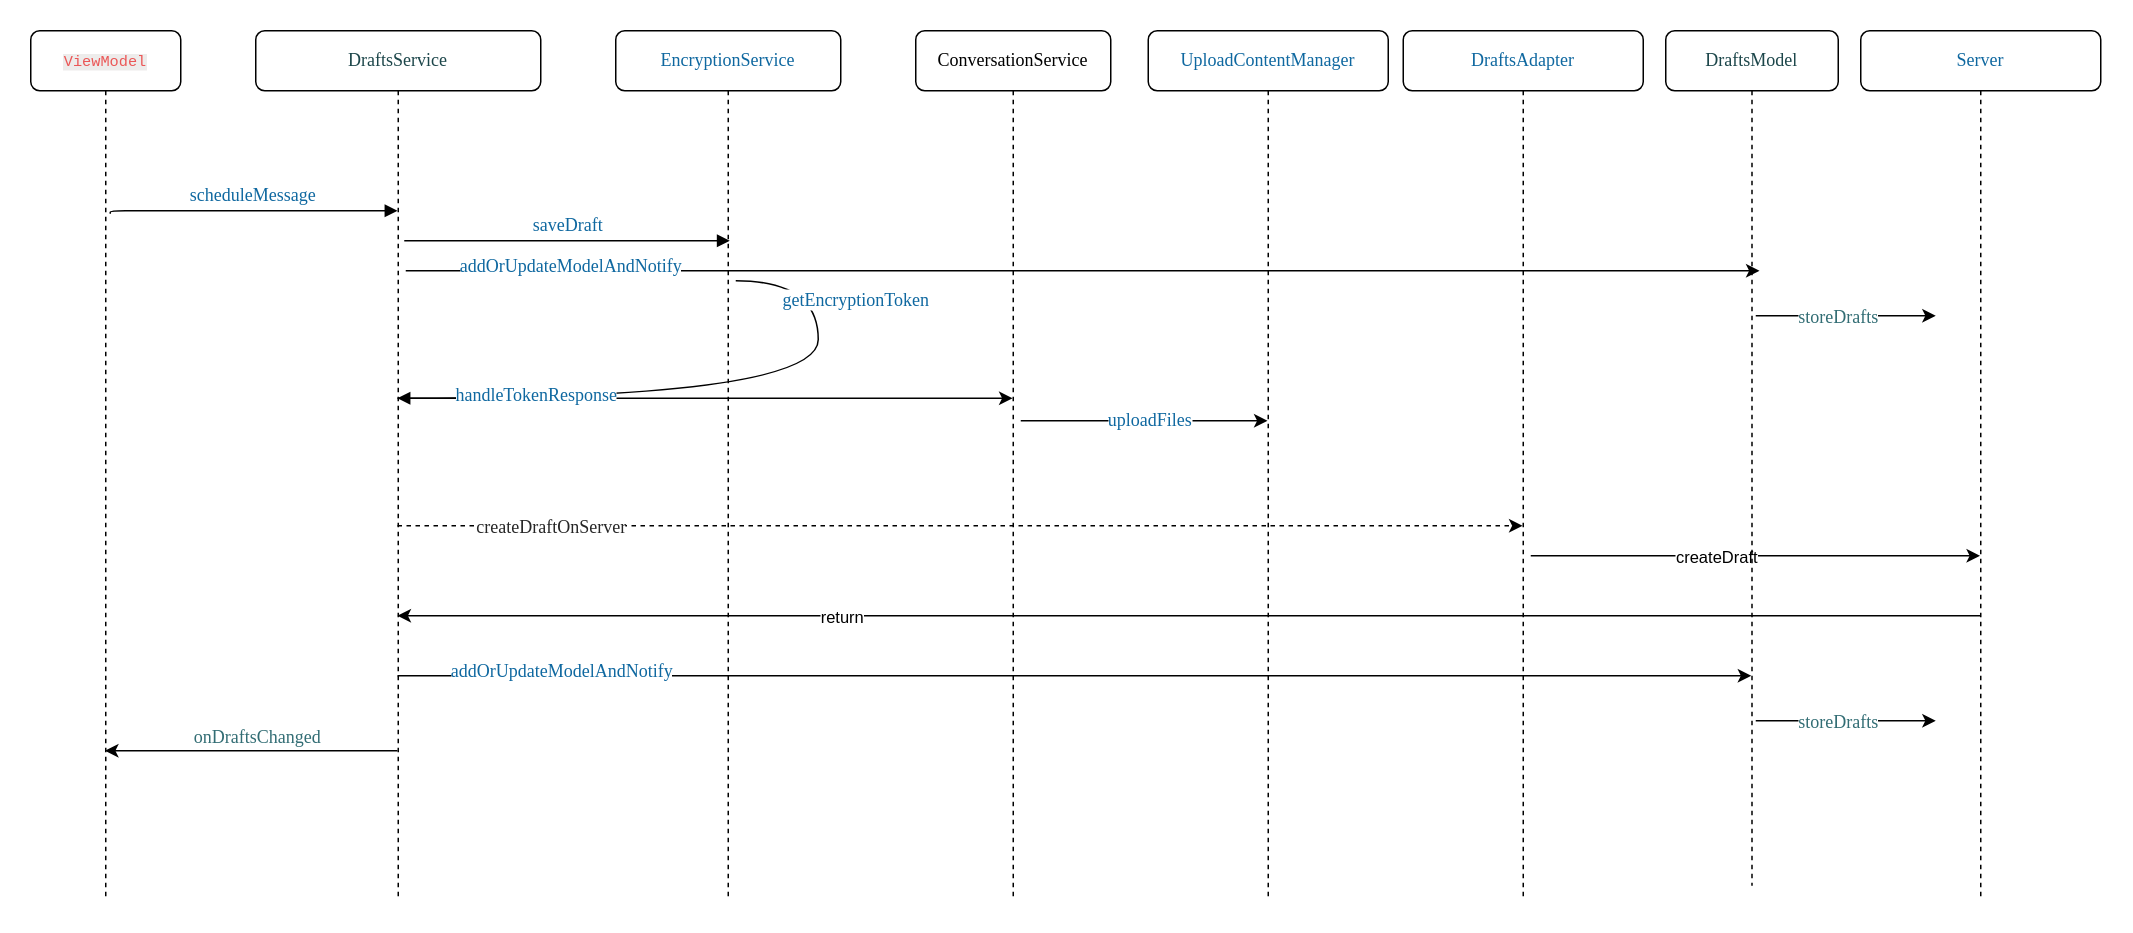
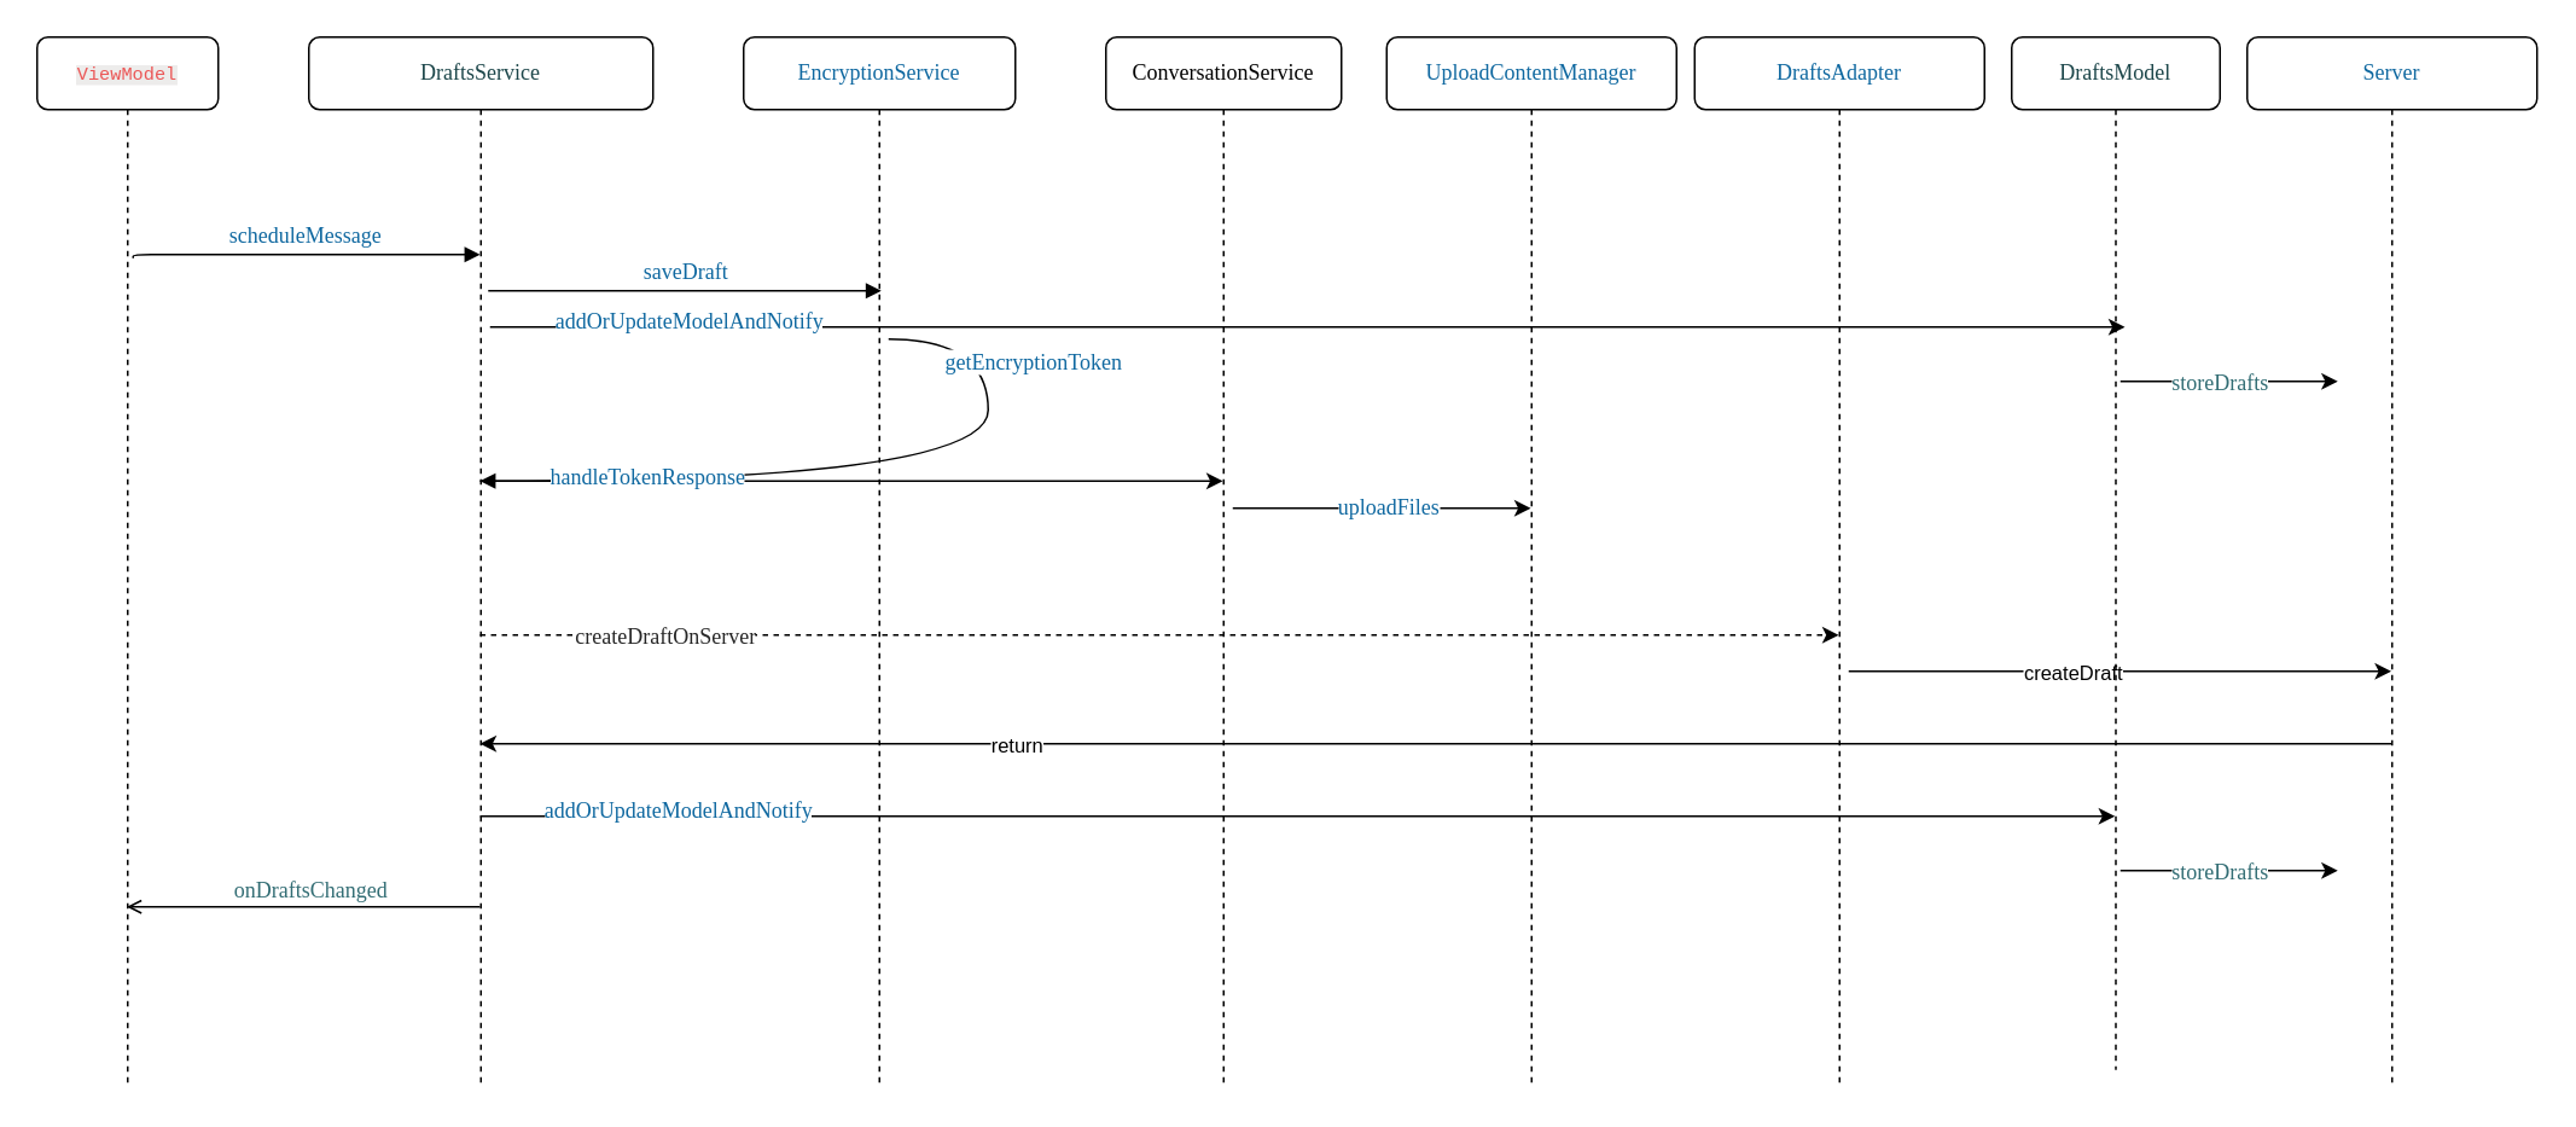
  <mxCell id="0" />
  <mxCell id="1" parent="0" />
  <mxCell id="2" value="&lt;p style=&quot;margin: 0px; font-variant-numeric: normal; font-variant-east-asian: normal; font-variant-alternates: normal; font-size-adjust: none; font-kerning: auto; font-optical-sizing: auto; font-feature-settings: normal; font-variation-settings: normal; font-variant-position: normal; font-variant-emoji: normal; font-stretch: normal; line-height: normal; font-family: Menlo; color: rgb(28, 70, 74); background-color: rgb(255, 255, 255); text-align: start;&quot; class=&quot;p1&quot;&gt;DraftsService&lt;/p&gt;" style="shape=umlLifeline;perimeter=lifelinePerimeter;whiteSpace=wrap;html=1;container=1;collapsible=0;recursiveResize=0;outlineConnect=0;rounded=1;shadow=0;comic=0;labelBackgroundColor=none;strokeWidth=1;fontFamily=Verdana;fontSize=12;align=center;" parent="1" vertex="1"><mxGeometry x="170" y="20" width="190" height="580" as="geometry" /></mxCell>
  <mxCell id="3" value="&lt;p style=&quot;margin: 0px; font-variant-numeric: normal; font-variant-east-asian: normal; font-variant-alternates: normal; font-size-adjust: none; font-kerning: auto; font-optical-sizing: auto; font-feature-settings: normal; font-variation-settings: normal; font-variant-position: normal; font-variant-emoji: normal; font-stretch: normal; line-height: normal; font-family: Menlo; color: rgb(15, 104, 160); background-color: rgb(255, 255, 255); text-align: start;&quot; class=&quot;p1&quot;&gt;EncryptionService&lt;/p&gt;" style="shape=umlLifeline;perimeter=lifelinePerimeter;whiteSpace=wrap;html=1;container=1;collapsible=0;recursiveResize=0;outlineConnect=0;rounded=1;shadow=0;comic=0;labelBackgroundColor=none;strokeWidth=1;fontFamily=Verdana;fontSize=12;align=center;" parent="1" vertex="1"><mxGeometry x="410" y="20" width="150" height="580" as="geometry" /></mxCell>
  <mxCell id="4" value="&lt;span style=&quot;color: rgb(15, 104, 160); font-family: Menlo; text-align: start; text-wrap-mode: wrap; background-color: rgb(255, 255, 255);&quot;&gt;getEncryptionToken&lt;/span&gt;" style="html=1;verticalAlign=bottom;endArrow=block;labelBackgroundColor=none;fontFamily=Verdana;fontSize=12;elbow=vertical;edgeStyle=orthogonalEdgeStyle;curved=1;exitX=1.038;exitY=0.345;exitPerimeter=0;" parent="3" edge="1" target="2"><mxGeometry x="-0.628" y="25" relative="1" as="geometry"><mxPoint x="80.003" y="166.67" as="sourcePoint" /><mxPoint x="-145.5" y="245" as="targetPoint" /><Array as="points"><mxPoint x="135" y="167" /><mxPoint x="135" y="245" /></Array><mxPoint as="offset" /></mxGeometry></mxCell>
  <mxCell id="5" value="" style="endArrow=classic;html=1;rounded=0;" edge="1" parent="3"><mxGeometry width="50" height="50" relative="1" as="geometry"><mxPoint x="-140" y="160" as="sourcePoint" /><mxPoint x="762.5" y="160" as="targetPoint" /></mxGeometry></mxCell>
  <mxCell id="6" value="&lt;p style=&quot;margin: 0px; font-variant-numeric: normal; font-variant-east-asian: normal; font-variant-alternates: normal; font-size-adjust: none; font-kerning: auto; font-optical-sizing: auto; font-feature-settings: normal; font-variation-settings: normal; font-variant-position: normal; font-variant-emoji: normal; font-stretch: normal; font-size: 12px; line-height: normal; font-family: Menlo; color: rgb(15, 104, 160); text-align: start; text-wrap-mode: wrap;&quot; class=&quot;p1&quot;&gt;addOrUpdateModelAndNotify&lt;/p&gt;" style="edgeLabel;html=1;align=center;verticalAlign=middle;resizable=0;points=[];" vertex="1" connectable="0" parent="5"><mxGeometry x="-0.76" y="4" relative="1" as="geometry"><mxPoint x="1" as="offset" /></mxGeometry></mxCell>
  <mxCell id="7" value="ConversationService" style="shape=umlLifeline;perimeter=lifelinePerimeter;whiteSpace=wrap;html=1;container=1;collapsible=0;recursiveResize=0;outlineConnect=0;rounded=1;shadow=0;comic=0;labelBackgroundColor=none;strokeWidth=1;fontFamily=Verdana;fontSize=12;align=center;" parent="1" vertex="1"><mxGeometry x="610" y="20" width="130" height="580" as="geometry" /></mxCell>
  <mxCell id="8" value="" style="endArrow=classic;html=1;rounded=0;" edge="1" parent="7" target="10"><mxGeometry width="50" height="50" relative="1" as="geometry"><mxPoint x="70" y="260" as="sourcePoint" /><mxPoint x="110" y="210" as="targetPoint" /></mxGeometry></mxCell>
  <mxCell id="9" value="&lt;p style=&quot;margin: 0px; font-variant-numeric: normal; font-variant-east-asian: normal; font-variant-alternates: normal; font-size-adjust: none; font-kerning: auto; font-optical-sizing: auto; font-feature-settings: normal; font-variation-settings: normal; font-variant-position: normal; font-variant-emoji: normal; font-stretch: normal; font-size: 12px; line-height: normal; font-family: Menlo; color: rgb(15, 104, 160); text-align: start; text-wrap-mode: wrap;&quot; class=&quot;p1&quot;&gt;uploadFiles&lt;/p&gt;" style="edgeLabel;html=1;align=center;verticalAlign=middle;resizable=0;points=[];" vertex="1" connectable="0" parent="8"><mxGeometry x="0.033" y="1" relative="1" as="geometry"><mxPoint as="offset" /></mxGeometry></mxCell>
  <mxCell id="10" value="&lt;p style=&quot;margin: 0px; font-variant-numeric: normal; font-variant-east-asian: normal; font-variant-alternates: normal; font-size-adjust: none; font-kerning: auto; font-optical-sizing: auto; font-feature-settings: normal; font-variation-settings: normal; font-variant-position: normal; font-variant-emoji: normal; font-stretch: normal; line-height: normal; font-family: Menlo; color: rgb(15, 104, 160); background-color: rgb(255, 255, 255); text-align: start;&quot; class=&quot;p1&quot;&gt;UploadContentManager&lt;/p&gt;" style="shape=umlLifeline;perimeter=lifelinePerimeter;whiteSpace=wrap;html=1;container=1;collapsible=0;recursiveResize=0;outlineConnect=0;rounded=1;shadow=0;comic=0;labelBackgroundColor=none;strokeWidth=1;fontFamily=Verdana;fontSize=12;align=center;" parent="1" vertex="1"><mxGeometry x="765" y="20" width="160" height="580" as="geometry" /></mxCell>
  <mxCell id="11" value="" style="endArrow=classic;html=1;rounded=0;" edge="1" parent="10"><mxGeometry width="50" height="50" relative="1" as="geometry"><mxPoint x="-500.5" y="430" as="sourcePoint" /><mxPoint x="402" y="430" as="targetPoint" /></mxGeometry></mxCell>
  <mxCell id="12" value="&lt;p style=&quot;margin: 0px; font-variant-numeric: normal; font-variant-east-asian: normal; font-variant-alternates: normal; font-size-adjust: none; font-kerning: auto; font-optical-sizing: auto; font-feature-settings: normal; font-variation-settings: normal; font-variant-position: normal; font-variant-emoji: normal; font-stretch: normal; font-size: 12px; line-height: normal; font-family: Menlo; color: rgb(15, 104, 160); text-align: start; text-wrap-mode: wrap;&quot; class=&quot;p1&quot;&gt;addOrUpdateModelAndNotify&lt;/p&gt;" style="edgeLabel;html=1;align=center;verticalAlign=middle;resizable=0;points=[];" vertex="1" connectable="0" parent="11"><mxGeometry x="-0.76" y="4" relative="1" as="geometry"><mxPoint x="1" as="offset" /></mxGeometry></mxCell>
  <mxCell id="13" value="&lt;font face=&quot;SFMono-Regular, Menlo, Consolas, PT Mono, Liberation Mono, Courier, monospace&quot; color=&quot;#eb5757&quot;&gt;&lt;span style=&quot;font-size: 10.2px; background-color: rgba(135, 131, 120, 0.15);&quot;&gt;ViewModel&lt;/span&gt;&lt;/font&gt;" style="shape=umlLifeline;perimeter=lifelinePerimeter;whiteSpace=wrap;html=1;container=1;collapsible=0;recursiveResize=0;outlineConnect=0;rounded=1;shadow=0;comic=0;labelBackgroundColor=none;strokeWidth=1;fontFamily=Verdana;fontSize=12;align=center;" parent="1" vertex="1"><mxGeometry x="20" y="20" width="100" height="580" as="geometry" /></mxCell>
  <mxCell id="14" value="&lt;p style=&quot;margin: 0px; font-variant-numeric: normal; font-variant-east-asian: normal; font-variant-alternates: normal; font-size-adjust: none; font-kerning: auto; font-optical-sizing: auto; font-feature-settings: normal; font-variation-settings: normal; font-variant-position: normal; font-variant-emoji: normal; font-stretch: normal; line-height: normal; font-family: Menlo; color: rgb(15, 104, 160); background-color: rgb(255, 255, 255); text-align: start; text-wrap-mode: wrap;&quot; class=&quot;p1&quot;&gt;saveDraft&lt;/p&gt;" style="html=1;verticalAlign=bottom;endArrow=block;labelBackgroundColor=none;fontFamily=Verdana;fontSize=12;edgeStyle=elbowEdgeStyle;elbow=vertical;" parent="1" edge="1"><mxGeometry relative="1" as="geometry"><mxPoint x="269" y="160" as="sourcePoint" /><Array as="points" /><mxPoint x="486" y="160" as="targetPoint" /></mxGeometry></mxCell>
  <mxCell id="15" value="&lt;p style=&quot;margin: 0px; font-variant-numeric: normal; font-variant-east-asian: normal; font-variant-alternates: normal; font-size-adjust: none; font-kerning: auto; font-optical-sizing: auto; font-feature-settings: normal; font-variation-settings: normal; font-variant-position: normal; font-variant-emoji: normal; font-stretch: normal; line-height: normal; font-family: Menlo; color: rgb(15, 104, 160); background-color: rgb(255, 255, 255); text-align: start; text-wrap-mode: wrap;&quot; class=&quot;p1&quot;&gt;scheduleMessage&lt;/p&gt;" style="html=1;verticalAlign=bottom;endArrow=block;labelBackgroundColor=none;fontFamily=Verdana;fontSize=12;edgeStyle=elbowEdgeStyle;elbow=vertical;exitX=0.8;exitY=0.05;exitDx=0;exitDy=0;exitPerimeter=0;" parent="1" target="2" edge="1"><mxGeometry relative="1" as="geometry"><mxPoint x="73" y="142" as="sourcePoint" /><mxPoint x="684.5" y="120" as="targetPoint" /><Array as="points"><mxPoint x="80" y="140" /></Array><mxPoint as="offset" /></mxGeometry></mxCell>
  <mxCell id="16" value="" style="endArrow=classic;html=1;rounded=0;" edge="1" parent="1"><mxGeometry width="50" height="50" relative="1" as="geometry"><mxPoint x="264.5" y="265" as="sourcePoint" /><mxPoint x="674.5" y="265" as="targetPoint" /><Array as="points"><mxPoint x="450" y="265" /></Array></mxGeometry></mxCell>
  <mxCell id="17" value="&lt;p style=&quot;margin: 0px; font-variant-numeric: normal; font-variant-east-asian: normal; font-variant-alternates: normal; font-size-adjust: none; font-kerning: auto; font-optical-sizing: auto; font-feature-settings: normal; font-variation-settings: normal; font-variant-position: normal; font-variant-emoji: normal; font-stretch: normal; font-size: 12px; line-height: normal; font-family: Menlo; color: rgb(15, 104, 160); text-align: start; text-wrap-mode: wrap;&quot; class=&quot;p1&quot;&gt;handleTokenResponse&lt;/p&gt;" style="edgeLabel;html=1;align=center;verticalAlign=middle;resizable=0;points=[];" vertex="1" connectable="0" parent="16"><mxGeometry x="-0.553" y="3" relative="1" as="geometry"><mxPoint as="offset" /></mxGeometry></mxCell>
  <mxCell id="18" value="&lt;p style=&quot;margin: 0px; font-variant-numeric: normal; font-variant-east-asian: normal; font-variant-alternates: normal; font-size-adjust: none; font-kerning: auto; font-optical-sizing: auto; font-feature-settings: normal; font-variation-settings: normal; font-variant-position: normal; font-variant-emoji: normal; font-stretch: normal; line-height: normal; font-family: Menlo; color: rgb(15, 104, 160); background-color: rgb(255, 255, 255); text-align: start;&quot; class=&quot;p1&quot;&gt;DraftsAdapter&lt;/p&gt;" style="shape=umlLifeline;perimeter=lifelinePerimeter;whiteSpace=wrap;html=1;container=1;collapsible=0;recursiveResize=0;outlineConnect=0;rounded=1;shadow=0;comic=0;labelBackgroundColor=none;strokeWidth=1;fontFamily=Verdana;fontSize=12;align=center;" vertex="1" parent="1"><mxGeometry x="935" y="20" width="160" height="580" as="geometry" /></mxCell>
  <mxCell id="19" value="" style="endArrow=classic;html=1;rounded=0;" edge="1" parent="18" target="23"><mxGeometry width="50" height="50" relative="1" as="geometry"><mxPoint x="85" y="350" as="sourcePoint" /><mxPoint x="175" y="350" as="targetPoint" /></mxGeometry></mxCell>
  <mxCell id="20" value="createDraft" style="edgeLabel;html=1;align=center;verticalAlign=middle;resizable=0;points=[];" vertex="1" connectable="0" parent="19"><mxGeometry x="-0.178" relative="1" as="geometry"><mxPoint as="offset" /></mxGeometry></mxCell>
  <mxCell id="21" value="" style="endArrow=classic;html=1;rounded=0;dashed=1;" edge="1" parent="1" source="2" target="18"><mxGeometry width="50" height="50" relative="1" as="geometry"><mxPoint x="270" y="350" as="sourcePoint" /><mxPoint x="320" y="300" as="targetPoint" /><Array as="points"><mxPoint x="840" y="350" /></Array></mxGeometry></mxCell>
  <mxCell id="22" value="&lt;p style=&quot;margin: 0px; font-variant-numeric: normal; font-variant-east-asian: normal; font-variant-alternates: normal; font-size-adjust: none; font-kerning: auto; font-optical-sizing: auto; font-feature-settings: normal; font-variation-settings: normal; font-variant-position: normal; font-variant-emoji: normal; font-stretch: normal; font-size: 12px; line-height: normal; font-family: Menlo; color: rgba(0, 0, 0, 0.85); text-align: start; text-wrap-mode: wrap;&quot; class=&quot;p1&quot;&gt;createDraftOnServer&lt;/p&gt;" style="edgeLabel;html=1;align=center;verticalAlign=middle;resizable=0;points=[];" vertex="1" connectable="0" parent="21"><mxGeometry x="-0.729" relative="1" as="geometry"><mxPoint as="offset" /></mxGeometry></mxCell>
  <mxCell id="23" value="&lt;p style=&quot;margin: 0px; font-variant-numeric: normal; font-variant-east-asian: normal; font-variant-alternates: normal; font-size-adjust: none; font-kerning: auto; font-optical-sizing: auto; font-feature-settings: normal; font-variation-settings: normal; font-variant-position: normal; font-variant-emoji: normal; font-stretch: normal; line-height: normal; font-family: Menlo; color: rgb(15, 104, 160); background-color: rgb(255, 255, 255); text-align: start;&quot; class=&quot;p1&quot;&gt;Server&lt;/p&gt;" style="shape=umlLifeline;perimeter=lifelinePerimeter;whiteSpace=wrap;html=1;container=1;collapsible=0;recursiveResize=0;outlineConnect=0;rounded=1;shadow=0;comic=0;labelBackgroundColor=none;strokeWidth=1;fontFamily=Verdana;fontSize=12;align=center;" vertex="1" parent="1"><mxGeometry x="1240" y="20" width="160" height="580" as="geometry" /></mxCell>
  <mxCell id="24" value="" style="endArrow=classic;html=1;rounded=0;curved=0;" edge="1" parent="23" target="2"><mxGeometry width="50" height="50" relative="1" as="geometry"><mxPoint x="80" y="390" as="sourcePoint" /><mxPoint x="130" y="340" as="targetPoint" /></mxGeometry></mxCell>
  <mxCell id="25" value="return" style="edgeLabel;html=1;align=center;verticalAlign=middle;resizable=0;points=[];" vertex="1" connectable="0" parent="24"><mxGeometry x="0.441" relative="1" as="geometry"><mxPoint as="offset" /></mxGeometry></mxCell>
  <mxCell id="26" value="" style="endArrow=classic;html=1;rounded=0;" edge="1" parent="23"><mxGeometry width="50" height="50" relative="1" as="geometry"><mxPoint x="-70" y="190" as="sourcePoint" /><mxPoint x="50" y="190" as="targetPoint" /></mxGeometry></mxCell>
  <mxCell id="27" value="&lt;p style=&quot;margin: 0px; font-variant-numeric: normal; font-variant-east-asian: normal; font-variant-alternates: normal; font-size-adjust: none; font-kerning: auto; font-optical-sizing: auto; font-feature-settings: normal; font-variation-settings: normal; font-variant-position: normal; font-variant-emoji: normal; font-stretch: normal; font-size: 12px; line-height: normal; font-family: Menlo; color: rgb(50, 109, 116); text-align: start; text-wrap-mode: wrap;&quot; class=&quot;p1&quot;&gt;storeDrafts&lt;/p&gt;" style="edgeLabel;html=1;align=center;verticalAlign=middle;resizable=0;points=[];" vertex="1" connectable="0" parent="26"><mxGeometry x="-0.1" relative="1" as="geometry"><mxPoint as="offset" /></mxGeometry></mxCell>
  <mxCell id="28" value="&lt;p style=&quot;margin: 0px; font-variant-numeric: normal; font-variant-east-asian: normal; font-variant-alternates: normal; font-size-adjust: none; font-kerning: auto; font-optical-sizing: auto; font-feature-settings: normal; font-variation-settings: normal; font-variant-position: normal; font-variant-emoji: normal; font-stretch: normal; line-height: normal; font-family: Menlo; color: rgb(28, 70, 74); background-color: rgb(255, 255, 255); text-align: start;&quot; class=&quot;p1&quot;&gt;DraftsModel&lt;/p&gt;" style="shape=umlLifeline;perimeter=lifelinePerimeter;whiteSpace=wrap;html=1;container=1;collapsible=0;recursiveResize=0;outlineConnect=0;rounded=1;shadow=0;comic=0;labelBackgroundColor=none;strokeWidth=1;fontFamily=Verdana;fontSize=12;align=center;" vertex="1" parent="1"><mxGeometry x="1110" y="20" width="115" height="570" as="geometry" /></mxCell>
  <mxCell id="29" value="" style="endArrow=classic;html=1;rounded=0;" edge="1" parent="28"><mxGeometry width="50" height="50" relative="1" as="geometry"><mxPoint x="60" y="460" as="sourcePoint" /><mxPoint x="180" y="460" as="targetPoint" /></mxGeometry></mxCell>
  <mxCell id="30" value="&lt;p style=&quot;margin: 0px; font-variant-numeric: normal; font-variant-east-asian: normal; font-variant-alternates: normal; font-size-adjust: none; font-kerning: auto; font-optical-sizing: auto; font-feature-settings: normal; font-variation-settings: normal; font-variant-position: normal; font-variant-emoji: normal; font-stretch: normal; font-size: 12px; line-height: normal; font-family: Menlo; color: rgb(50, 109, 116); text-align: start; text-wrap-mode: wrap;&quot; class=&quot;p1&quot;&gt;storeDrafts&lt;/p&gt;" style="edgeLabel;html=1;align=center;verticalAlign=middle;resizable=0;points=[];" vertex="1" connectable="0" parent="29"><mxGeometry x="-0.1" relative="1" as="geometry"><mxPoint as="offset" /></mxGeometry></mxCell>
- <mxCell id="31" value="" style="endArrow=classic;html=1;rounded=0;" edge="1" parent="1" source="2" target="13"><mxGeometry width="50" height="50" relative="1" as="geometry"><mxPoint x="260" y="490" as="sourcePoint" /><mxPoint x="310" y="440" as="targetPoint" /><Array as="points"><mxPoint x="200" y="500" /></Array></mxGeometry></mxCell>
+ <mxCell id="31" value="" style="endArrow=open;html=1;rounded=0;" edge="1" parent="1" source="2" target="13"><mxGeometry width="50" height="50" relative="1" as="geometry"><mxPoint x="260" y="490" as="sourcePoint" /><mxPoint x="310" y="440" as="targetPoint" /><Array as="points"><mxPoint x="200" y="500" /></Array></mxGeometry></mxCell>
  <mxCell id="32" value="&lt;p style=&quot;margin: 0px; font-variant-numeric: normal; font-variant-east-asian: normal; font-variant-alternates: normal; font-size-adjust: none; font-kerning: auto; font-optical-sizing: auto; font-feature-settings: normal; font-variation-settings: normal; font-variant-position: normal; font-variant-emoji: normal; font-stretch: normal; font-size: 12px; line-height: normal; font-family: Menlo; color: rgb(28, 70, 74); text-align: start; text-wrap-mode: wrap;&quot; class=&quot;p1&quot;&gt;&lt;span style=&quot;color: rgb(50, 109, 116);&quot; class=&quot;s2&quot;&gt;onDraftsChanged&lt;/span&gt;&lt;/p&gt;" style="edgeLabel;html=1;align=center;verticalAlign=middle;resizable=0;points=[];" vertex="1" connectable="0" parent="31"><mxGeometry x="0.144" y="1" relative="1" as="geometry"><mxPoint x="18" y="-11" as="offset" /></mxGeometry></mxCell>
